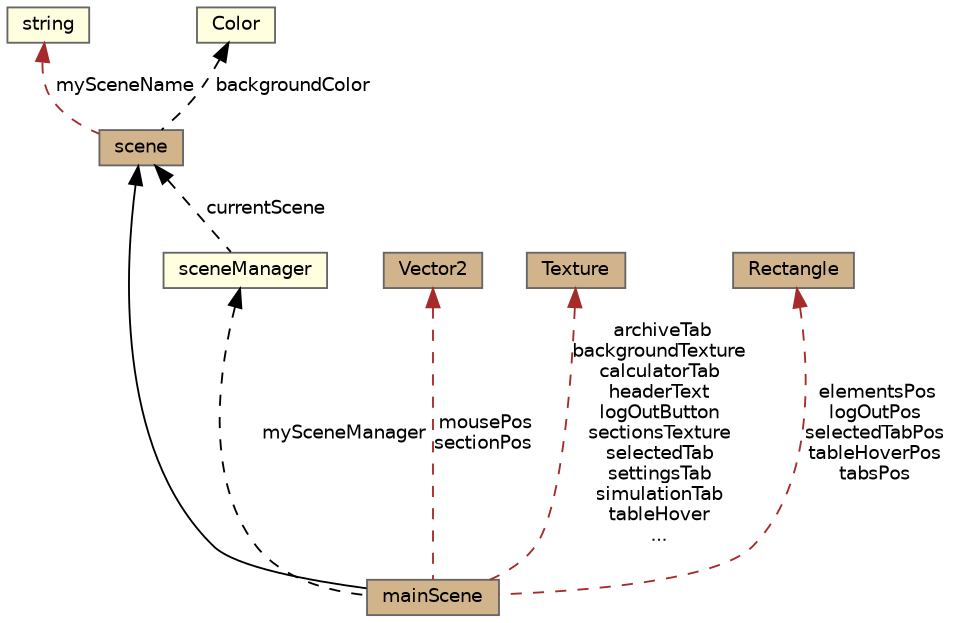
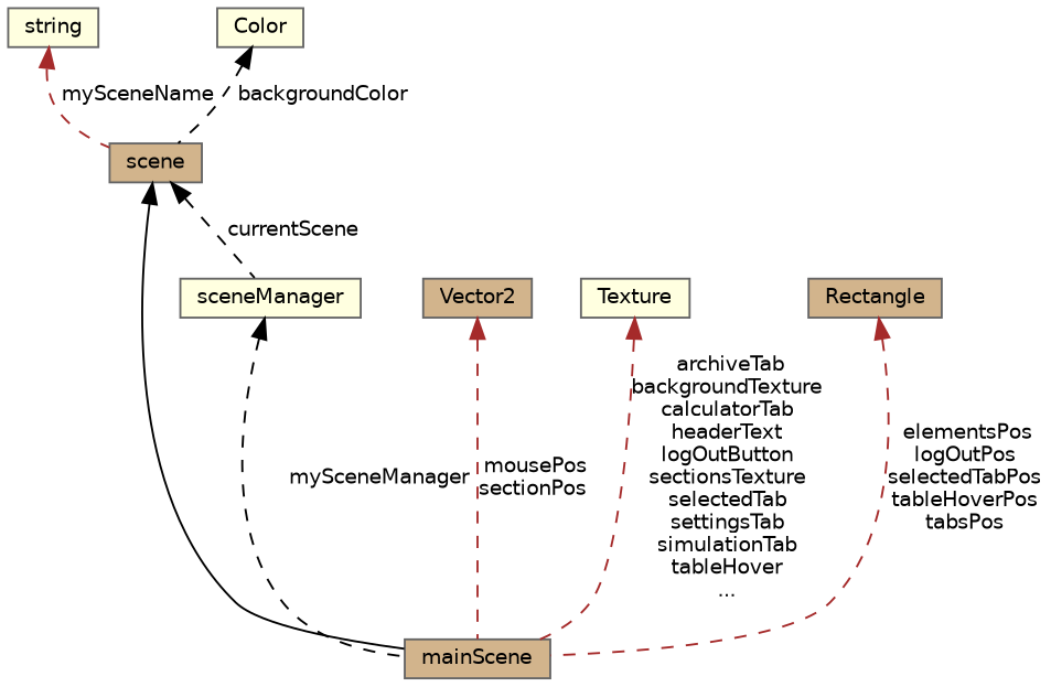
  digraph {
    node [color=gray40 fillcolor=tan fontname=Helvetica fontsize=10 shape=box style=filled]
    edge [color=black dir=back fontname=Helvetica fontsize=10 labelfontname=Helvetica labelfontsize=10 style=dashed]
    n1 [fontcolor=black height=0.2 label=mainScene width=0.4]
    n2 [height=0.2 label=scene width=0.4]
    n3 [fillcolor=lightyellow height=0.2 label=sceneManager width=0.4]
    n4 [fillcolor=lightyellow height=0.2 label=string width=0.4]
    n5 [fillcolor=lightyellow height=0.2 label=Color width=0.4]
    n6 [height=0.2 label=Vector2 width=0.4]
-   n7 [height=0.2 label=Texture width=0.4]
+   n7 [fillcolor=lightyellow height=0.2 label=Texture width=0.4]
    n8 [height=0.2 label=Rectangle width=0.4]
    n2 -> n1 [style=solid]
    n2 -> n3 [label=" currentScene"]
    n3 -> n1 [label=" mySceneManager"]
    n4 -> n2 [color=brown label=" mySceneName"]
    n5 -> n2 [label=" backgroundColor"]
    n6 -> n1 [color=brown label=" mousePos\nsectionPos"]
    n7 -> n1 [color=brown label=" archiveTab\nbackgroundTexture\ncalculatorTab\nheaderText\nlogOutButton\nsectionsTexture\nselectedTab\nsettingsTab\nsimulationTab\ntableHover\n..."]
    n8 -> n1 [color=brown label=" elementsPos\nlogOutPos\nselectedTabPos\ntableHoverPos\ntabsPos"]
  }
